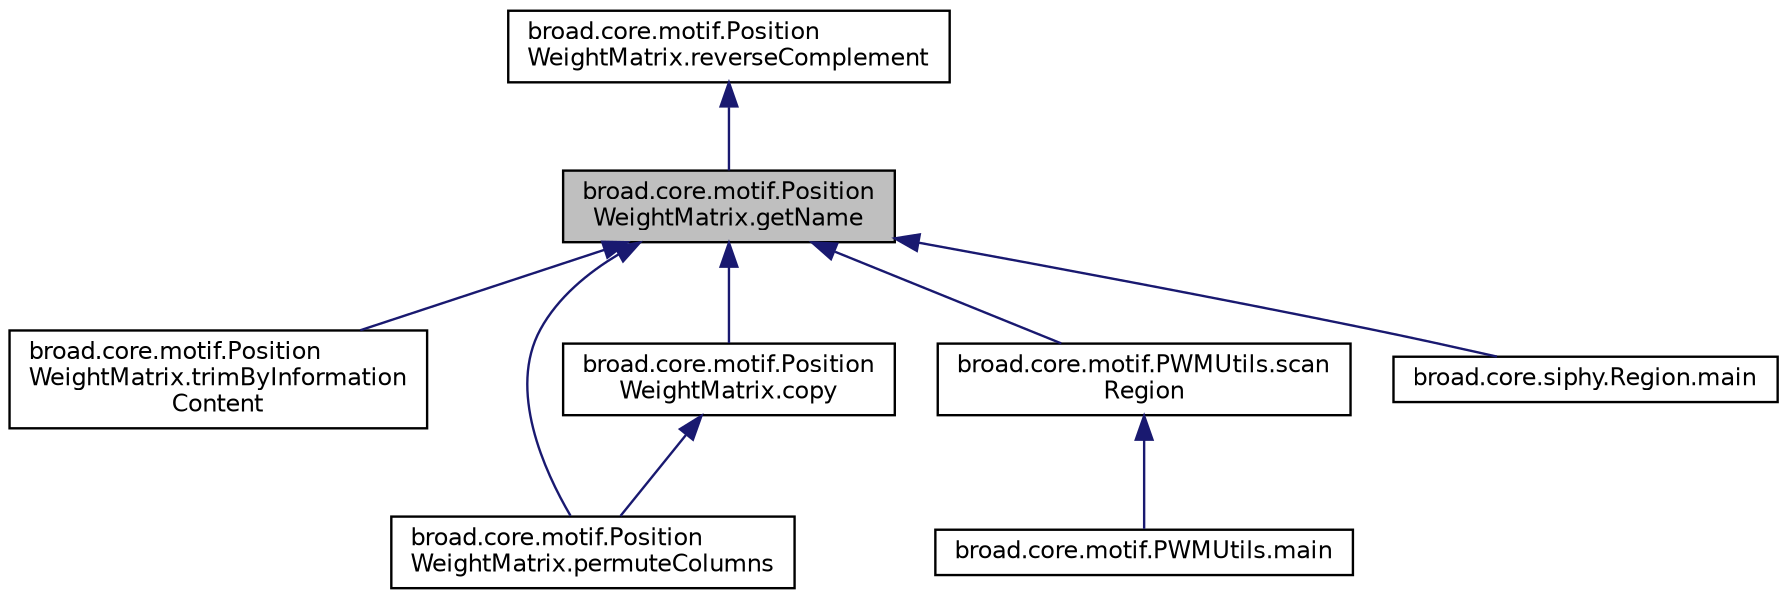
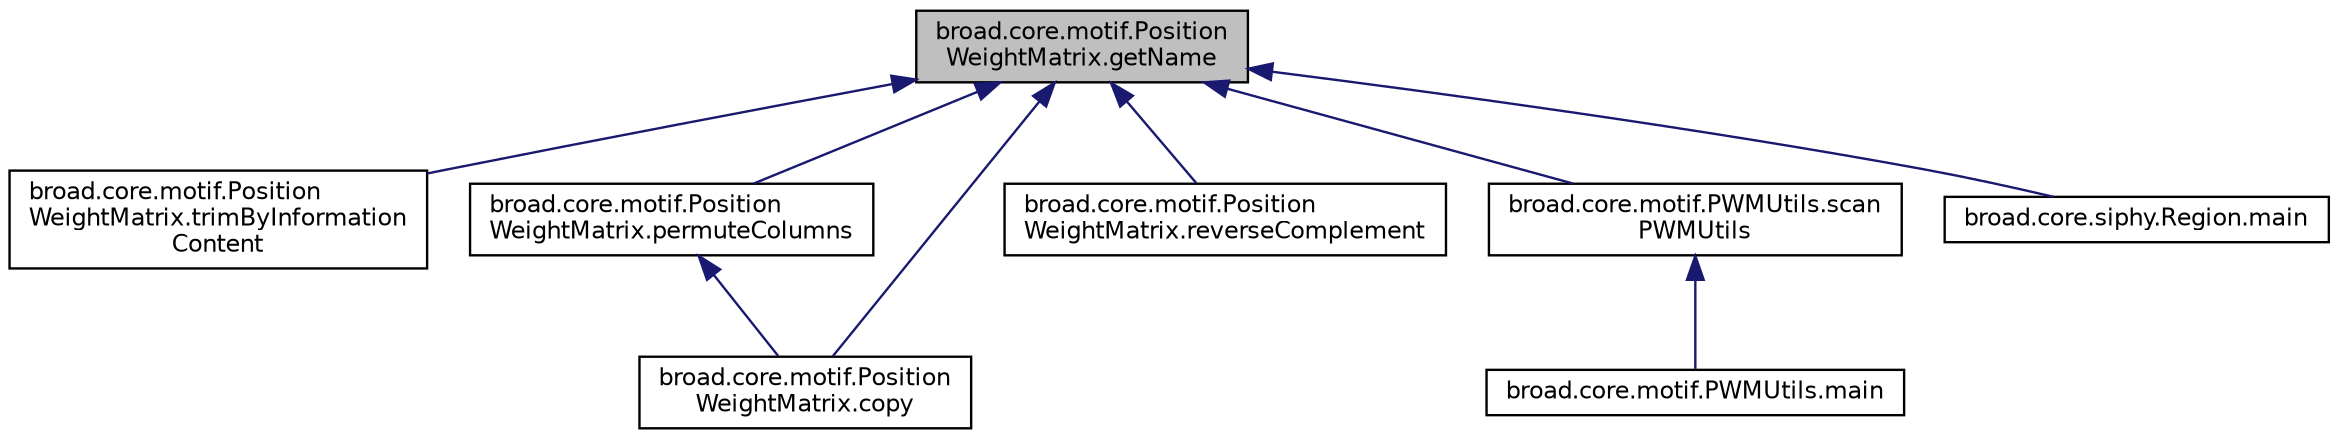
  digraph {
    rankdir=TB
    node [color=black fillcolor=white fontname=Helvetica fontsize=10 shape=record style=filled]
    edge [color=midnightblue dir=back fontname=Helvetica fontsize=10 labelfontname=Helvetica labelfontsize=10 style=solid]
    n1 [fillcolor=grey75 fontcolor=black height=0.2 label="broad.core.motif.Position\lWeightMatrix.getName" width=0.4]
    n2 [height=0.2 label="broad.core.motif.Position\lWeightMatrix.trimByInformation\lContent" width=0.4]
    n3 [height=0.2 label="broad.core.motif.Position\lWeightMatrix.permuteColumns" width=0.4]
    n4 [height=0.2 label="broad.core.motif.Position\lWeightMatrix.copy" width=0.4]
    n5 [height=0.2 label="broad.core.motif.Position\lWeightMatrix.reverseComplement" width=0.4]
-   n6 [height=0.2 label="broad.core.motif.PWMUtils.scan\lRegion" width=0.4]
+   n6 [height=0.2 label="broad.core.motif.PWMUtils.scan\lPWMUtils" width=0.4]
    n7 [height=0.2 label="broad.core.siphy.Region.main" width=0.4]
    n8 [height=0.2 label="broad.core.motif.PWMUtils.main" width=0.4]
    n1 -> n2
    n1 -> n3
    n1 -> n4
-   n5 -> n1
+   n1 -> n5
    n1 -> n6
    n1 -> n7
-   n4 -> n3
+   n3 -> n4
    n6 -> n8
  }
